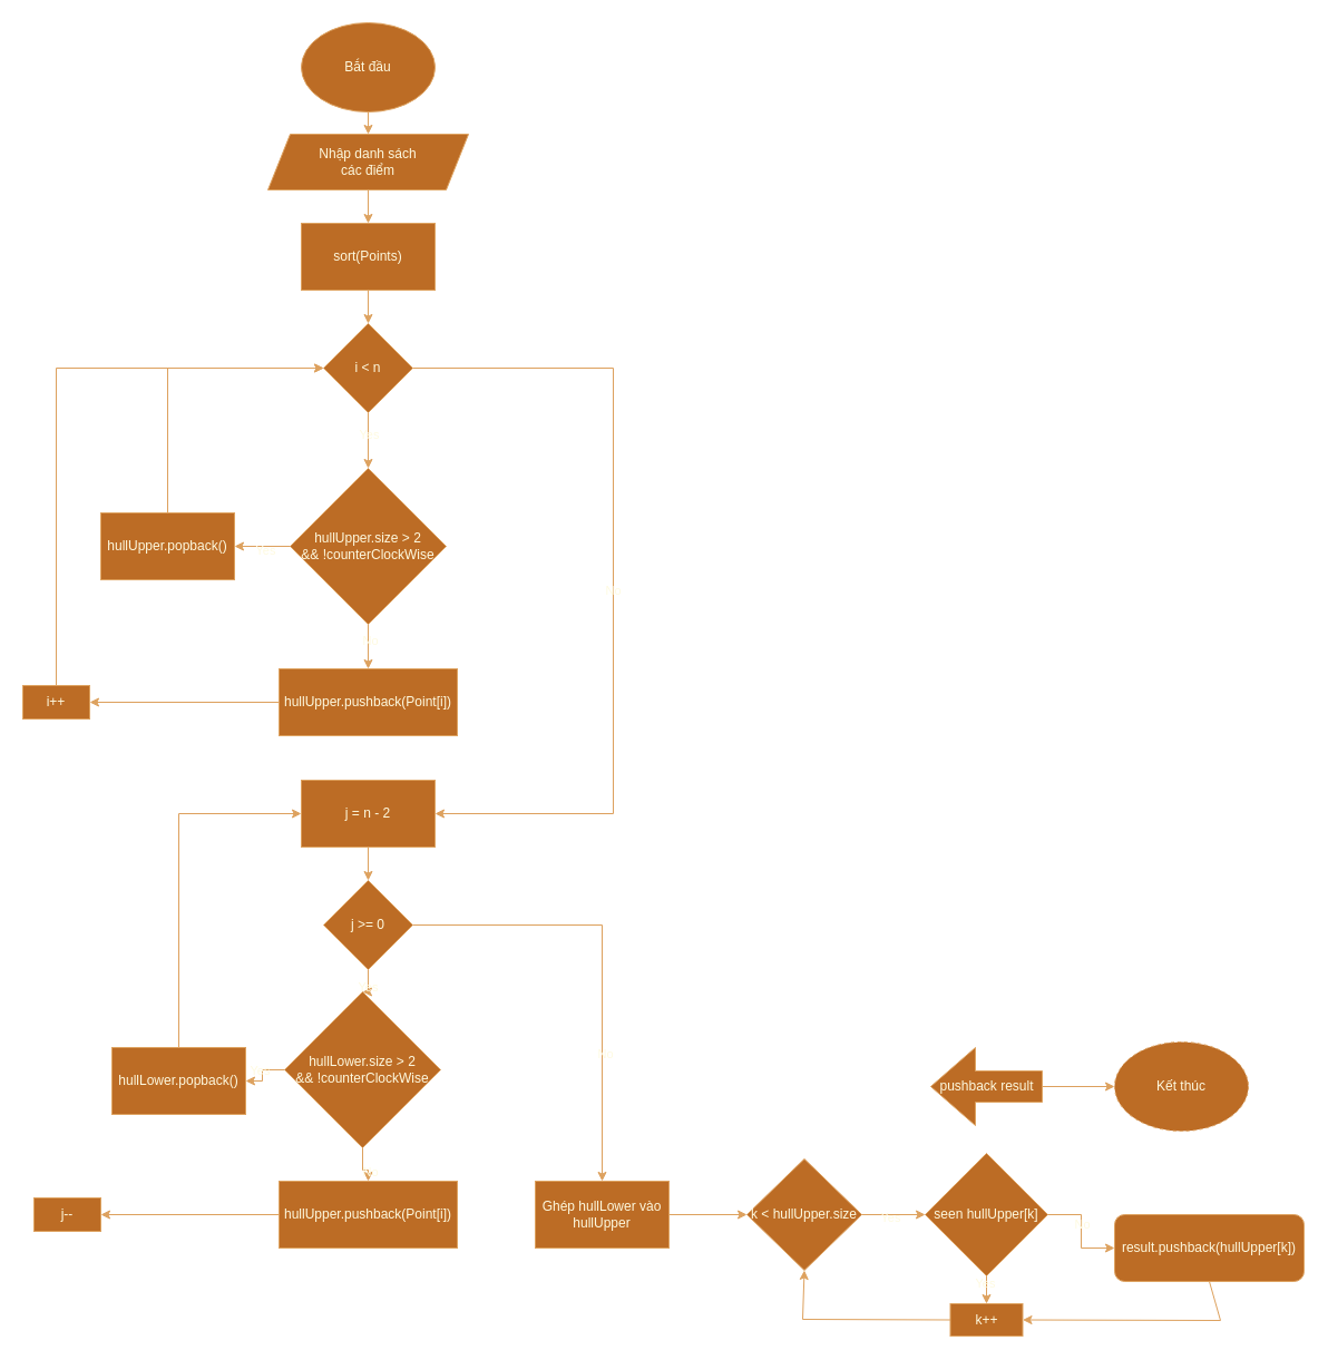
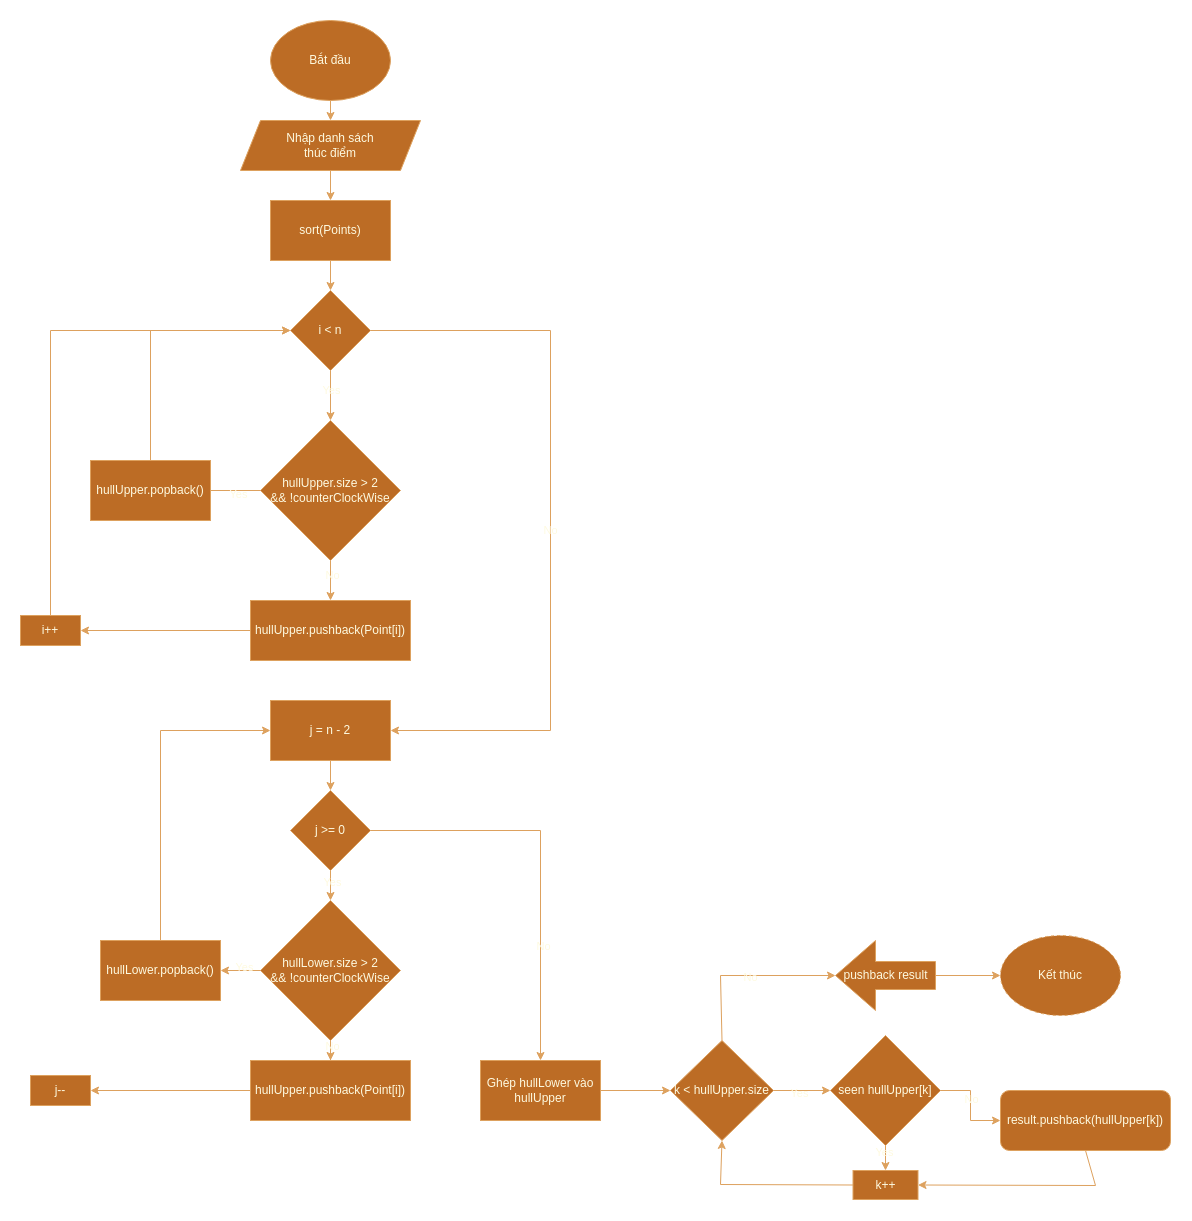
  <mxCell id="0" />
  <mxCell id="1" parent="0" />
  <mxCell id="2" value="Bắt đầu" style="ellipse;whiteSpace=wrap;html=1;labelBackgroundColor=none;fillColor=#BC6C25;strokeColor=#DDA15E;fontColor=#FEFAE0;" parent="1" vertex="1"><mxGeometry x="270" y="20" width="120" height="80" as="geometry" /></mxCell>
- <mxCell id="3" value="Nhập danh sách&lt;div&gt;các điểm&lt;/div&gt;" style="shape=parallelogram;perimeter=parallelogramPerimeter;whiteSpace=wrap;html=1;fixedSize=1;labelBackgroundColor=none;fillColor=#BC6C25;strokeColor=#DDA15E;fontColor=#FEFAE0;" parent="1" vertex="1"><mxGeometry x="240" y="120" width="180" height="50" as="geometry" /></mxCell>
+ <mxCell id="3" value="Nhập danh sách&lt;div&gt;thúc điểm&lt;/div&gt;" style="shape=parallelogram;perimeter=parallelogramPerimeter;whiteSpace=wrap;html=1;fixedSize=1;labelBackgroundColor=none;fillColor=#BC6C25;strokeColor=#DDA15E;fontColor=#FEFAE0;" parent="1" vertex="1"><mxGeometry x="240" y="120" width="180" height="50" as="geometry" /></mxCell>
  <mxCell id="4" value="sort(Points)" style="rounded=0;whiteSpace=wrap;html=1;labelBackgroundColor=none;fillColor=#BC6C25;strokeColor=#DDA15E;fontColor=#FEFAE0;" parent="1" vertex="1"><mxGeometry x="270" y="200" width="120" height="60" as="geometry" /></mxCell>
  <mxCell id="5" value="" style="endArrow=classic;html=1;rounded=0;entryX=0.5;entryY=0;entryDx=0;entryDy=0;exitX=0.5;exitY=1;exitDx=0;exitDy=0;labelBackgroundColor=none;strokeColor=#DDA15E;fontColor=default;" parent="1" source="2" target="3" edge="1"><mxGeometry width="50" height="50" relative="1" as="geometry"><mxPoint x="320" y="470" as="sourcePoint" /><mxPoint x="370" y="420" as="targetPoint" /></mxGeometry></mxCell>
  <mxCell id="6" value="" style="endArrow=classic;html=1;rounded=0;entryX=0.5;entryY=0;entryDx=0;entryDy=0;labelBackgroundColor=none;strokeColor=#DDA15E;fontColor=default;" parent="1" target="4" edge="1"><mxGeometry width="50" height="50" relative="1" as="geometry"><mxPoint x="330" y="170" as="sourcePoint" /><mxPoint x="340" y="130" as="targetPoint" /></mxGeometry></mxCell>
  <mxCell id="7" value="" style="endArrow=classic;html=1;rounded=0;entryX=0.5;entryY=0;entryDx=0;entryDy=0;labelBackgroundColor=none;strokeColor=#DDA15E;fontColor=default;" parent="1" target="10" edge="1"><mxGeometry width="50" height="50" relative="1" as="geometry"><mxPoint x="330" y="260" as="sourcePoint" /><mxPoint x="330" y="280" as="targetPoint" /></mxGeometry></mxCell>
  <mxCell id="8" value="" style="edgeStyle=orthogonalEdgeStyle;rounded=0;orthogonalLoop=1;jettySize=auto;html=1;labelBackgroundColor=none;strokeColor=#DDA15E;fontColor=default;" parent="1" source="10" target="15" edge="1"><mxGeometry relative="1" as="geometry" /></mxCell>
  <mxCell id="9" value="Yes" style="edgeLabel;html=1;align=center;verticalAlign=middle;resizable=0;points=[];labelBackgroundColor=none;fontColor=#FEFAE0;" parent="8" vertex="1" connectable="0"><mxGeometry x="-0.26" relative="1" as="geometry"><mxPoint as="offset" /></mxGeometry></mxCell>
  <mxCell id="10" value="i &amp;lt; n" style="rhombus;whiteSpace=wrap;html=1;labelBackgroundColor=none;fillColor=#BC6C25;strokeColor=#DDA15E;fontColor=#FEFAE0;" parent="1" vertex="1"><mxGeometry x="290" y="290" width="80" height="80" as="geometry" /></mxCell>
- <mxCell id="11" value="" style="edgeStyle=orthogonalEdgeStyle;rounded=0;orthogonalLoop=1;jettySize=auto;html=1;labelBackgroundColor=none;strokeColor=#DDA15E;fontColor=default;" parent="1" source="15" target="16" edge="1"><mxGeometry relative="1" as="geometry" /></mxCell>
+ <mxCell id="11" value="" style="edgeStyle=orthogonalEdgeStyle;rounded=0;orthogonalLoop=1;jettySize=auto;html=1;labelBackgroundColor=none;strokeColor=#DDA15E;fontColor=default;endArrow=none;" parent="1" source="15" target="16" edge="1"><mxGeometry relative="1" as="geometry" /></mxCell>
  <mxCell id="12" value="Yes" style="edgeLabel;html=1;align=center;verticalAlign=middle;resizable=0;points=[];labelBackgroundColor=none;fontColor=#FEFAE0;" parent="11" vertex="1" connectable="0"><mxGeometry x="-0.078" y="3" relative="1" as="geometry"><mxPoint as="offset" /></mxGeometry></mxCell>
  <mxCell id="13" value="" style="edgeStyle=orthogonalEdgeStyle;rounded=0;orthogonalLoop=1;jettySize=auto;html=1;labelBackgroundColor=none;strokeColor=#DDA15E;fontColor=default;" parent="1" source="15" target="18" edge="1"><mxGeometry relative="1" as="geometry" /></mxCell>
  <mxCell id="14" value="No" style="edgeLabel;html=1;align=center;verticalAlign=middle;resizable=0;points=[];labelBackgroundColor=none;fontColor=#FEFAE0;" parent="13" vertex="1" connectable="0"><mxGeometry x="-0.283" y="1" relative="1" as="geometry"><mxPoint as="offset" /></mxGeometry></mxCell>
  <mxCell id="15" value="hullUpper.size &amp;gt; 2&lt;div&gt;&amp;amp;&amp;amp; !counterClockWise&lt;/div&gt;" style="rhombus;whiteSpace=wrap;html=1;labelBackgroundColor=none;fillColor=#BC6C25;strokeColor=#DDA15E;fontColor=#FEFAE0;" parent="1" vertex="1"><mxGeometry x="260" y="420" width="140" height="140" as="geometry" /></mxCell>
  <mxCell id="16" value="hullUpper.popback()" style="rounded=0;whiteSpace=wrap;html=1;labelBackgroundColor=none;fillColor=#BC6C25;strokeColor=#DDA15E;fontColor=#FEFAE0;" parent="1" vertex="1"><mxGeometry x="90" y="460" width="120" height="60" as="geometry" /></mxCell>
  <mxCell id="17" value="" style="edgeStyle=orthogonalEdgeStyle;rounded=0;orthogonalLoop=1;jettySize=auto;html=1;labelBackgroundColor=none;strokeColor=#DDA15E;fontColor=default;" parent="1" source="18" target="19" edge="1"><mxGeometry relative="1" as="geometry" /></mxCell>
  <mxCell id="18" value="hullUpper.pushback(Point[i])" style="rounded=0;whiteSpace=wrap;html=1;labelBackgroundColor=none;fillColor=#BC6C25;strokeColor=#DDA15E;fontColor=#FEFAE0;" parent="1" vertex="1"><mxGeometry x="250" y="600" width="160" height="60" as="geometry" /></mxCell>
  <mxCell id="19" value="i++" style="rounded=0;whiteSpace=wrap;html=1;labelBackgroundColor=none;fillColor=#BC6C25;strokeColor=#DDA15E;fontColor=#FEFAE0;" parent="1" vertex="1"><mxGeometry x="20" y="615" width="60" height="30" as="geometry" /></mxCell>
  <mxCell id="20" value="" style="edgeStyle=orthogonalEdgeStyle;rounded=0;orthogonalLoop=1;jettySize=auto;html=1;labelBackgroundColor=none;strokeColor=#DDA15E;fontColor=default;" parent="1" source="21" target="28" edge="1"><mxGeometry relative="1" as="geometry" /></mxCell>
  <mxCell id="21" value="j = n - 2" style="rounded=0;whiteSpace=wrap;html=1;labelBackgroundColor=none;fillColor=#BC6C25;strokeColor=#DDA15E;fontColor=#FEFAE0;" parent="1" vertex="1"><mxGeometry x="270" y="700" width="120" height="60" as="geometry" /></mxCell>
  <mxCell id="22" value="" style="endArrow=classic;html=1;rounded=0;entryX=0;entryY=0.5;entryDx=0;entryDy=0;exitX=0.5;exitY=0;exitDx=0;exitDy=0;labelBackgroundColor=none;strokeColor=#DDA15E;fontColor=default;" parent="1" source="16" target="10" edge="1"><mxGeometry width="50" height="50" relative="1" as="geometry"><mxPoint x="320" y="500" as="sourcePoint" /><mxPoint x="370" y="450" as="targetPoint" /><Array as="points"><mxPoint x="150" y="330" /></Array></mxGeometry></mxCell>
  <mxCell id="23" value="" style="endArrow=classic;html=1;rounded=0;exitX=0.5;exitY=0;exitDx=0;exitDy=0;entryX=0;entryY=0.5;entryDx=0;entryDy=0;labelBackgroundColor=none;strokeColor=#DDA15E;fontColor=default;" parent="1" source="19" target="10" edge="1"><mxGeometry width="50" height="50" relative="1" as="geometry"><mxPoint x="320" y="500" as="sourcePoint" /><mxPoint x="370" y="450" as="targetPoint" /><Array as="points"><mxPoint x="50" y="330" /></Array></mxGeometry></mxCell>
  <mxCell id="24" value="" style="endArrow=classic;html=1;rounded=0;entryX=1;entryY=0.5;entryDx=0;entryDy=0;exitX=1;exitY=0.5;exitDx=0;exitDy=0;labelBackgroundColor=none;strokeColor=#DDA15E;fontColor=default;" parent="1" source="10" target="21" edge="1"><mxGeometry width="50" height="50" relative="1" as="geometry"><mxPoint x="320" y="590" as="sourcePoint" /><mxPoint x="370" y="540" as="targetPoint" /><Array as="points"><mxPoint x="550" y="330" /><mxPoint x="550" y="730" /></Array></mxGeometry></mxCell>
  <mxCell id="25" value="No" style="edgeLabel;html=1;align=center;verticalAlign=middle;resizable=0;points=[];labelBackgroundColor=none;fontColor=#FEFAE0;" parent="24" vertex="1" connectable="0"><mxGeometry x="0.025" y="-1" relative="1" as="geometry"><mxPoint as="offset" /></mxGeometry></mxCell>
  <mxCell id="26" value="" style="edgeStyle=orthogonalEdgeStyle;rounded=0;orthogonalLoop=1;jettySize=auto;html=1;labelBackgroundColor=none;strokeColor=#DDA15E;fontColor=default;" parent="1" source="28" target="33" edge="1"><mxGeometry relative="1" as="geometry" /></mxCell>
  <mxCell id="27" value="Yes" style="edgeLabel;html=1;align=center;verticalAlign=middle;resizable=0;points=[];labelBackgroundColor=none;fontColor=#FEFAE0;" parent="26" vertex="1" connectable="0"><mxGeometry x="0.167" y="-1" relative="1" as="geometry"><mxPoint as="offset" /></mxGeometry></mxCell>
  <mxCell id="28" value="j &amp;gt;= 0" style="rhombus;whiteSpace=wrap;html=1;labelBackgroundColor=none;fillColor=#BC6C25;strokeColor=#DDA15E;fontColor=#FEFAE0;" parent="1" vertex="1"><mxGeometry x="290" y="790" width="80" height="80" as="geometry" /></mxCell>
  <mxCell id="29" value="" style="edgeStyle=orthogonalEdgeStyle;rounded=0;orthogonalLoop=1;jettySize=auto;html=1;labelBackgroundColor=none;strokeColor=#DDA15E;fontColor=default;" parent="1" source="33" target="34" edge="1"><mxGeometry relative="1" as="geometry" /></mxCell>
  <mxCell id="30" value="Yes" style="edgeLabel;html=1;align=center;verticalAlign=middle;resizable=0;points=[];labelBackgroundColor=none;fontColor=#FEFAE0;" parent="29" vertex="1" connectable="0"><mxGeometry x="-0.1" y="-4" relative="1" as="geometry"><mxPoint x="1" as="offset" /></mxGeometry></mxCell>
  <mxCell id="31" value="" style="edgeStyle=orthogonalEdgeStyle;rounded=0;orthogonalLoop=1;jettySize=auto;html=1;labelBackgroundColor=none;strokeColor=#DDA15E;fontColor=default;" parent="1" source="33" target="36" edge="1"><mxGeometry relative="1" as="geometry" /></mxCell>
  <mxCell id="32" value="No" style="edgeLabel;html=1;align=center;verticalAlign=middle;resizable=0;points=[];labelBackgroundColor=none;fontColor=#FEFAE0;" parent="31" vertex="1" connectable="0"><mxGeometry x="0.5" y="1" relative="1" as="geometry"><mxPoint as="offset" /></mxGeometry></mxCell>
- <mxCell id="33" value="hullLower.size &amp;gt; 2&lt;div&gt;&amp;amp;&amp;amp; !counterClockWise&lt;/div&gt;" style="rhombus;whiteSpace=wrap;html=1;labelBackgroundColor=none;fillColor=#BC6C25;strokeColor=#DDA15E;fontColor=#FEFAE0;" parent="1" vertex="1"><mxGeometry x="255" y="890" width="140" height="140" as="geometry" /></mxCell>
+ <mxCell id="33" value="hullLower.size &amp;gt; 2&lt;div&gt;&amp;amp;&amp;amp; !counterClockWise&lt;/div&gt;" style="rhombus;whiteSpace=wrap;html=1;labelBackgroundColor=none;fillColor=#BC6C25;strokeColor=#DDA15E;fontColor=#FEFAE0;" parent="1" vertex="1"><mxGeometry x="260" y="900" width="140" height="140" as="geometry" /></mxCell>
  <mxCell id="34" value="hullLower.popback()" style="rounded=0;whiteSpace=wrap;html=1;labelBackgroundColor=none;fillColor=#BC6C25;strokeColor=#DDA15E;fontColor=#FEFAE0;" parent="1" vertex="1"><mxGeometry x="100" y="940" width="120" height="60" as="geometry" /></mxCell>
  <mxCell id="35" value="" style="endArrow=classic;html=1;rounded=0;exitX=0.5;exitY=0;exitDx=0;exitDy=0;entryX=0;entryY=0.5;entryDx=0;entryDy=0;labelBackgroundColor=none;strokeColor=#DDA15E;fontColor=default;" parent="1" source="34" target="21" edge="1"><mxGeometry width="50" height="50" relative="1" as="geometry"><mxPoint x="320" y="760" as="sourcePoint" /><mxPoint x="370" y="710" as="targetPoint" /><Array as="points"><mxPoint x="160" y="730" /></Array></mxGeometry></mxCell>
  <mxCell id="36" value="hullUpper.pushback(Point[i])" style="rounded=0;whiteSpace=wrap;html=1;labelBackgroundColor=none;fillColor=#BC6C25;strokeColor=#DDA15E;fontColor=#FEFAE0;" parent="1" vertex="1"><mxGeometry x="250" y="1060" width="160" height="60" as="geometry" /></mxCell>
  <mxCell id="37" value="j--" style="rounded=0;whiteSpace=wrap;html=1;labelBackgroundColor=none;fillColor=#BC6C25;strokeColor=#DDA15E;fontColor=#FEFAE0;" parent="1" vertex="1"><mxGeometry x="30" y="1075" width="60" height="30" as="geometry" /></mxCell>
  <mxCell id="38" value="" style="endArrow=classic;html=1;rounded=0;exitX=0;exitY=0.5;exitDx=0;exitDy=0;entryX=1;entryY=0.5;entryDx=0;entryDy=0;labelBackgroundColor=none;strokeColor=#DDA15E;fontColor=default;" parent="1" source="36" target="37" edge="1"><mxGeometry width="50" height="50" relative="1" as="geometry"><mxPoint x="150" y="1110" as="sourcePoint" /><mxPoint x="200" y="1060" as="targetPoint" /></mxGeometry></mxCell>
  <mxCell id="39" value="" style="edgeStyle=orthogonalEdgeStyle;rounded=0;orthogonalLoop=1;jettySize=auto;html=1;labelBackgroundColor=none;strokeColor=#DDA15E;fontColor=default;" parent="1" source="40" target="43" edge="1"><mxGeometry relative="1" as="geometry" /></mxCell>
  <mxCell id="40" value="Ghép hullLower vào hullUpper" style="rounded=0;whiteSpace=wrap;html=1;labelBackgroundColor=none;fillColor=#BC6C25;strokeColor=#DDA15E;fontColor=#FEFAE0;" parent="1" vertex="1"><mxGeometry x="480" y="1060" width="120" height="60" as="geometry" /></mxCell>
  <mxCell id="41" value="" style="edgeStyle=orthogonalEdgeStyle;rounded=0;orthogonalLoop=1;jettySize=auto;html=1;labelBackgroundColor=none;strokeColor=#DDA15E;fontColor=default;" parent="1" source="43" target="50" edge="1"><mxGeometry relative="1" as="geometry" /></mxCell>
  <mxCell id="42" value="Yes" style="edgeLabel;html=1;align=center;verticalAlign=middle;resizable=0;points=[];labelBackgroundColor=none;fontColor=#FEFAE0;" parent="41" vertex="1" connectable="0"><mxGeometry x="-0.116" y="-2" relative="1" as="geometry"><mxPoint as="offset" /></mxGeometry></mxCell>
  <mxCell id="43" value="k &amp;lt; hullUpper.size" style="rhombus;whiteSpace=wrap;html=1;labelBackgroundColor=none;fillColor=#BC6C25;strokeColor=#DDA15E;fontColor=#FEFAE0;" parent="1" vertex="1"><mxGeometry x="670" y="1040" width="103" height="100" as="geometry" /></mxCell>
  <mxCell id="44" value="" style="endArrow=classic;html=1;rounded=0;exitX=1;exitY=0.5;exitDx=0;exitDy=0;entryX=0.5;entryY=0;entryDx=0;entryDy=0;labelBackgroundColor=none;strokeColor=#DDA15E;fontColor=default;" parent="1" source="28" target="40" edge="1"><mxGeometry width="50" height="50" relative="1" as="geometry"><mxPoint x="540" y="870" as="sourcePoint" /><mxPoint x="590" y="820" as="targetPoint" /><Array as="points"><mxPoint x="540" y="830" /></Array></mxGeometry></mxCell>
  <mxCell id="45" value="No" style="edgeLabel;html=1;align=center;verticalAlign=middle;resizable=0;points=[];labelBackgroundColor=none;fontColor=#FEFAE0;" parent="44" vertex="1" connectable="0"><mxGeometry x="0.423" y="2" relative="1" as="geometry"><mxPoint as="offset" /></mxGeometry></mxCell>
  <mxCell id="46" value="" style="edgeStyle=orthogonalEdgeStyle;rounded=0;orthogonalLoop=1;jettySize=auto;html=1;labelBackgroundColor=none;strokeColor=#DDA15E;fontColor=default;" parent="1" source="50" target="51" edge="1"><mxGeometry relative="1" as="geometry" /></mxCell>
  <mxCell id="47" value="No" style="edgeLabel;html=1;align=center;verticalAlign=middle;resizable=0;points=[];labelBackgroundColor=none;fontColor=#FEFAE0;" parent="46" vertex="1" connectable="0"><mxGeometry x="-0.154" relative="1" as="geometry"><mxPoint as="offset" /></mxGeometry></mxCell>
  <mxCell id="48" value="" style="edgeStyle=orthogonalEdgeStyle;rounded=0;orthogonalLoop=1;jettySize=auto;html=1;labelBackgroundColor=none;strokeColor=#DDA15E;fontColor=default;" parent="1" source="50" target="52" edge="1"><mxGeometry relative="1" as="geometry" /></mxCell>
  <mxCell id="49" value="Yes" style="edgeLabel;html=1;align=center;verticalAlign=middle;resizable=0;points=[];labelBackgroundColor=none;fontColor=#FEFAE0;" parent="48" vertex="1" connectable="0"><mxGeometry x="0.3" y="-2" relative="1" as="geometry"><mxPoint as="offset" /></mxGeometry></mxCell>
  <mxCell id="50" value="seen hullUpper[k]" style="rhombus;whiteSpace=wrap;html=1;labelBackgroundColor=none;fillColor=#BC6C25;strokeColor=#DDA15E;fontColor=#FEFAE0;" parent="1" vertex="1"><mxGeometry x="830" y="1035" width="110" height="110" as="geometry" /></mxCell>
  <mxCell id="51" value="result.pushback(hullUpper[k])" style="rounded=1;whiteSpace=wrap;html=1;labelBackgroundColor=none;fillColor=#BC6C25;strokeColor=#DDA15E;fontColor=#FEFAE0;" parent="1" vertex="1"><mxGeometry x="1000" y="1090" width="170" height="60" as="geometry" /></mxCell>
  <mxCell id="52" value="k++" style="rounded=0;whiteSpace=wrap;html=1;labelBackgroundColor=none;fillColor=#BC6C25;strokeColor=#DDA15E;fontColor=#FEFAE0;" parent="1" vertex="1"><mxGeometry x="852.5" y="1170" width="65" height="29" as="geometry" /></mxCell>
  <mxCell id="53" value="" style="endArrow=classic;html=1;rounded=0;entryX=0.5;entryY=1;entryDx=0;entryDy=0;exitX=0;exitY=0.5;exitDx=0;exitDy=0;labelBackgroundColor=none;strokeColor=#DDA15E;fontColor=default;" parent="1" source="52" target="43" edge="1"><mxGeometry width="50" height="50" relative="1" as="geometry"><mxPoint x="730" y="1240" as="sourcePoint" /><mxPoint x="780" y="1190" as="targetPoint" /><Array as="points"><mxPoint x="720" y="1184" /></Array></mxGeometry></mxCell>
  <mxCell id="54" value="" style="endArrow=classic;html=1;rounded=0;entryX=1;entryY=0.5;entryDx=0;entryDy=0;exitX=0.5;exitY=1;exitDx=0;exitDy=0;labelBackgroundColor=none;strokeColor=#DDA15E;fontColor=default;" parent="1" source="51" target="52" edge="1"><mxGeometry width="50" height="50" relative="1" as="geometry"><mxPoint x="1010" y="1210" as="sourcePoint" /><mxPoint x="1060" y="1160" as="targetPoint" /><Array as="points"><mxPoint x="1095" y="1185" /></Array></mxGeometry></mxCell>
  <mxCell id="55" value="" style="edgeStyle=orthogonalEdgeStyle;rounded=0;orthogonalLoop=1;jettySize=auto;html=1;labelBackgroundColor=none;strokeColor=#DDA15E;fontColor=default;" parent="1" source="56" target="59" edge="1"><mxGeometry relative="1" as="geometry" /></mxCell>
  <mxCell id="56" value="pushback result" style="html=1;shadow=0;dashed=0;align=center;verticalAlign=middle;shape=mxgraph.arrows2.arrow;dy=0.6;dx=40;flipH=1;notch=0;labelBackgroundColor=none;fillColor=#BC6C25;strokeColor=#DDA15E;fontColor=#FEFAE0;" parent="1" vertex="1"><mxGeometry x="835" y="940" width="100" height="70" as="geometry" /></mxCell>
+ <mxCell id="57" value="" style="endArrow=classic;html=1;rounded=0;entryX=1;entryY=0.5;entryDx=0;entryDy=0;entryPerimeter=0;exitX=0.5;exitY=0;exitDx=0;exitDy=0;labelBackgroundColor=none;strokeColor=#DDA15E;fontColor=default;" parent="1" source="43" target="56" edge="1"><mxGeometry width="50" height="50" relative="1" as="geometry"><mxPoint x="680" y="1030" as="sourcePoint" /><mxPoint x="730" y="980" as="targetPoint" /><Array as="points"><mxPoint x="720" y="975" /></Array></mxGeometry></mxCell>
+ <mxCell id="58" value="No" style="edgeLabel;html=1;align=center;verticalAlign=middle;resizable=0;points=[];labelBackgroundColor=none;fontColor=#FEFAE0;" parent="57" vertex="1" connectable="0"><mxGeometry x="0.061" y="-1" relative="1" as="geometry"><mxPoint as="offset" /></mxGeometry></mxCell>
  <mxCell id="59" value="Kết thúc" style="ellipse;whiteSpace=wrap;html=1;labelBackgroundColor=none;fillColor=#BC6C25;strokeColor=#DDA15E;fontColor=#FEFAE0;dashed=1;" parent="1" vertex="1"><mxGeometry x="1000" y="935" width="120" height="80" as="geometry" /></mxCell>
